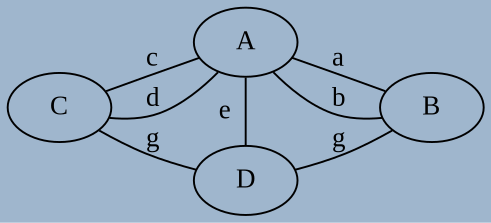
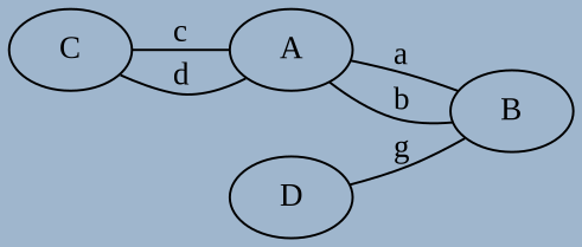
  graph {
    bgcolor=slategray3
    fontname="Liberation Serif"
    rankdir=LR
    node [fontname="Liberation Serif"]
    edge [fontname="Liberation Serif"]
    C
    A
    D
    B
    subgraph sub_1 {
      rank=min
      C
    }
    subgraph sub_2 {
      rank=same
      A
      D
    }
    subgraph sub_3 {
      rank=max
      B
    }
    A -- C [label=c]
    A -- C [label=d]
-   A -- D [label=e]
    A -- B [label=a]
    A -- B [label=b]
-   D -- C [label=g]
    D -- B [label=g]
  }
